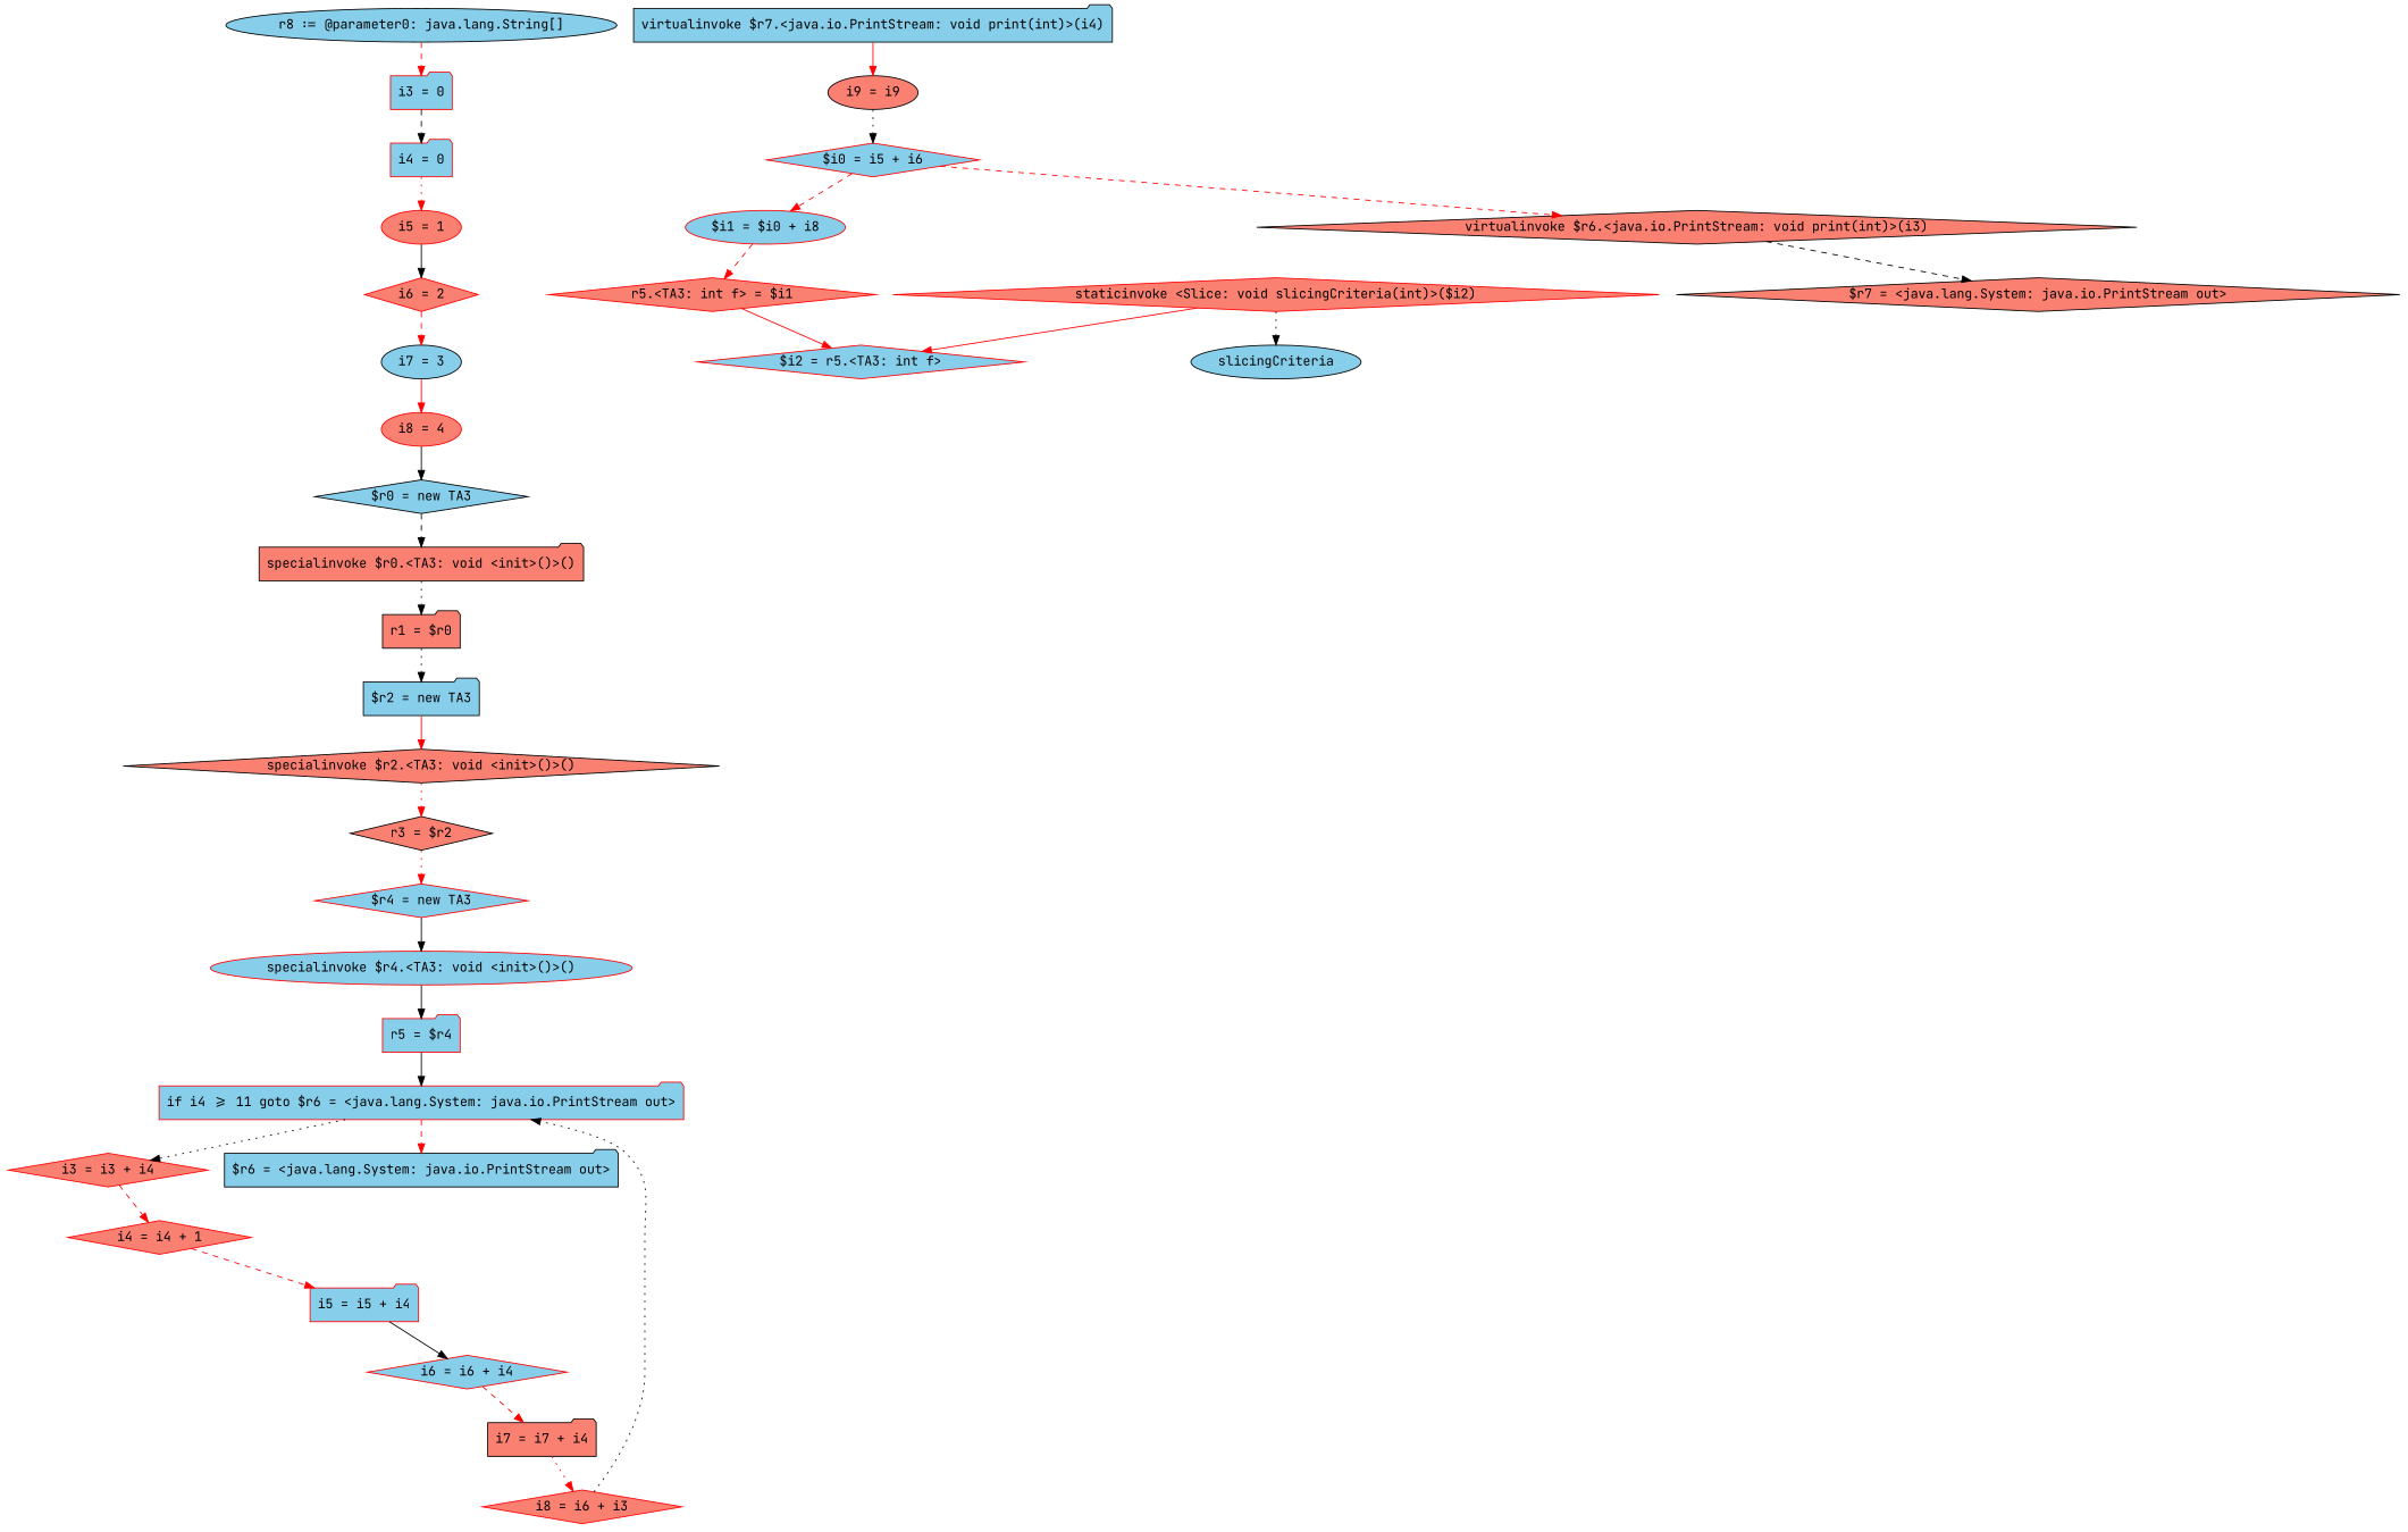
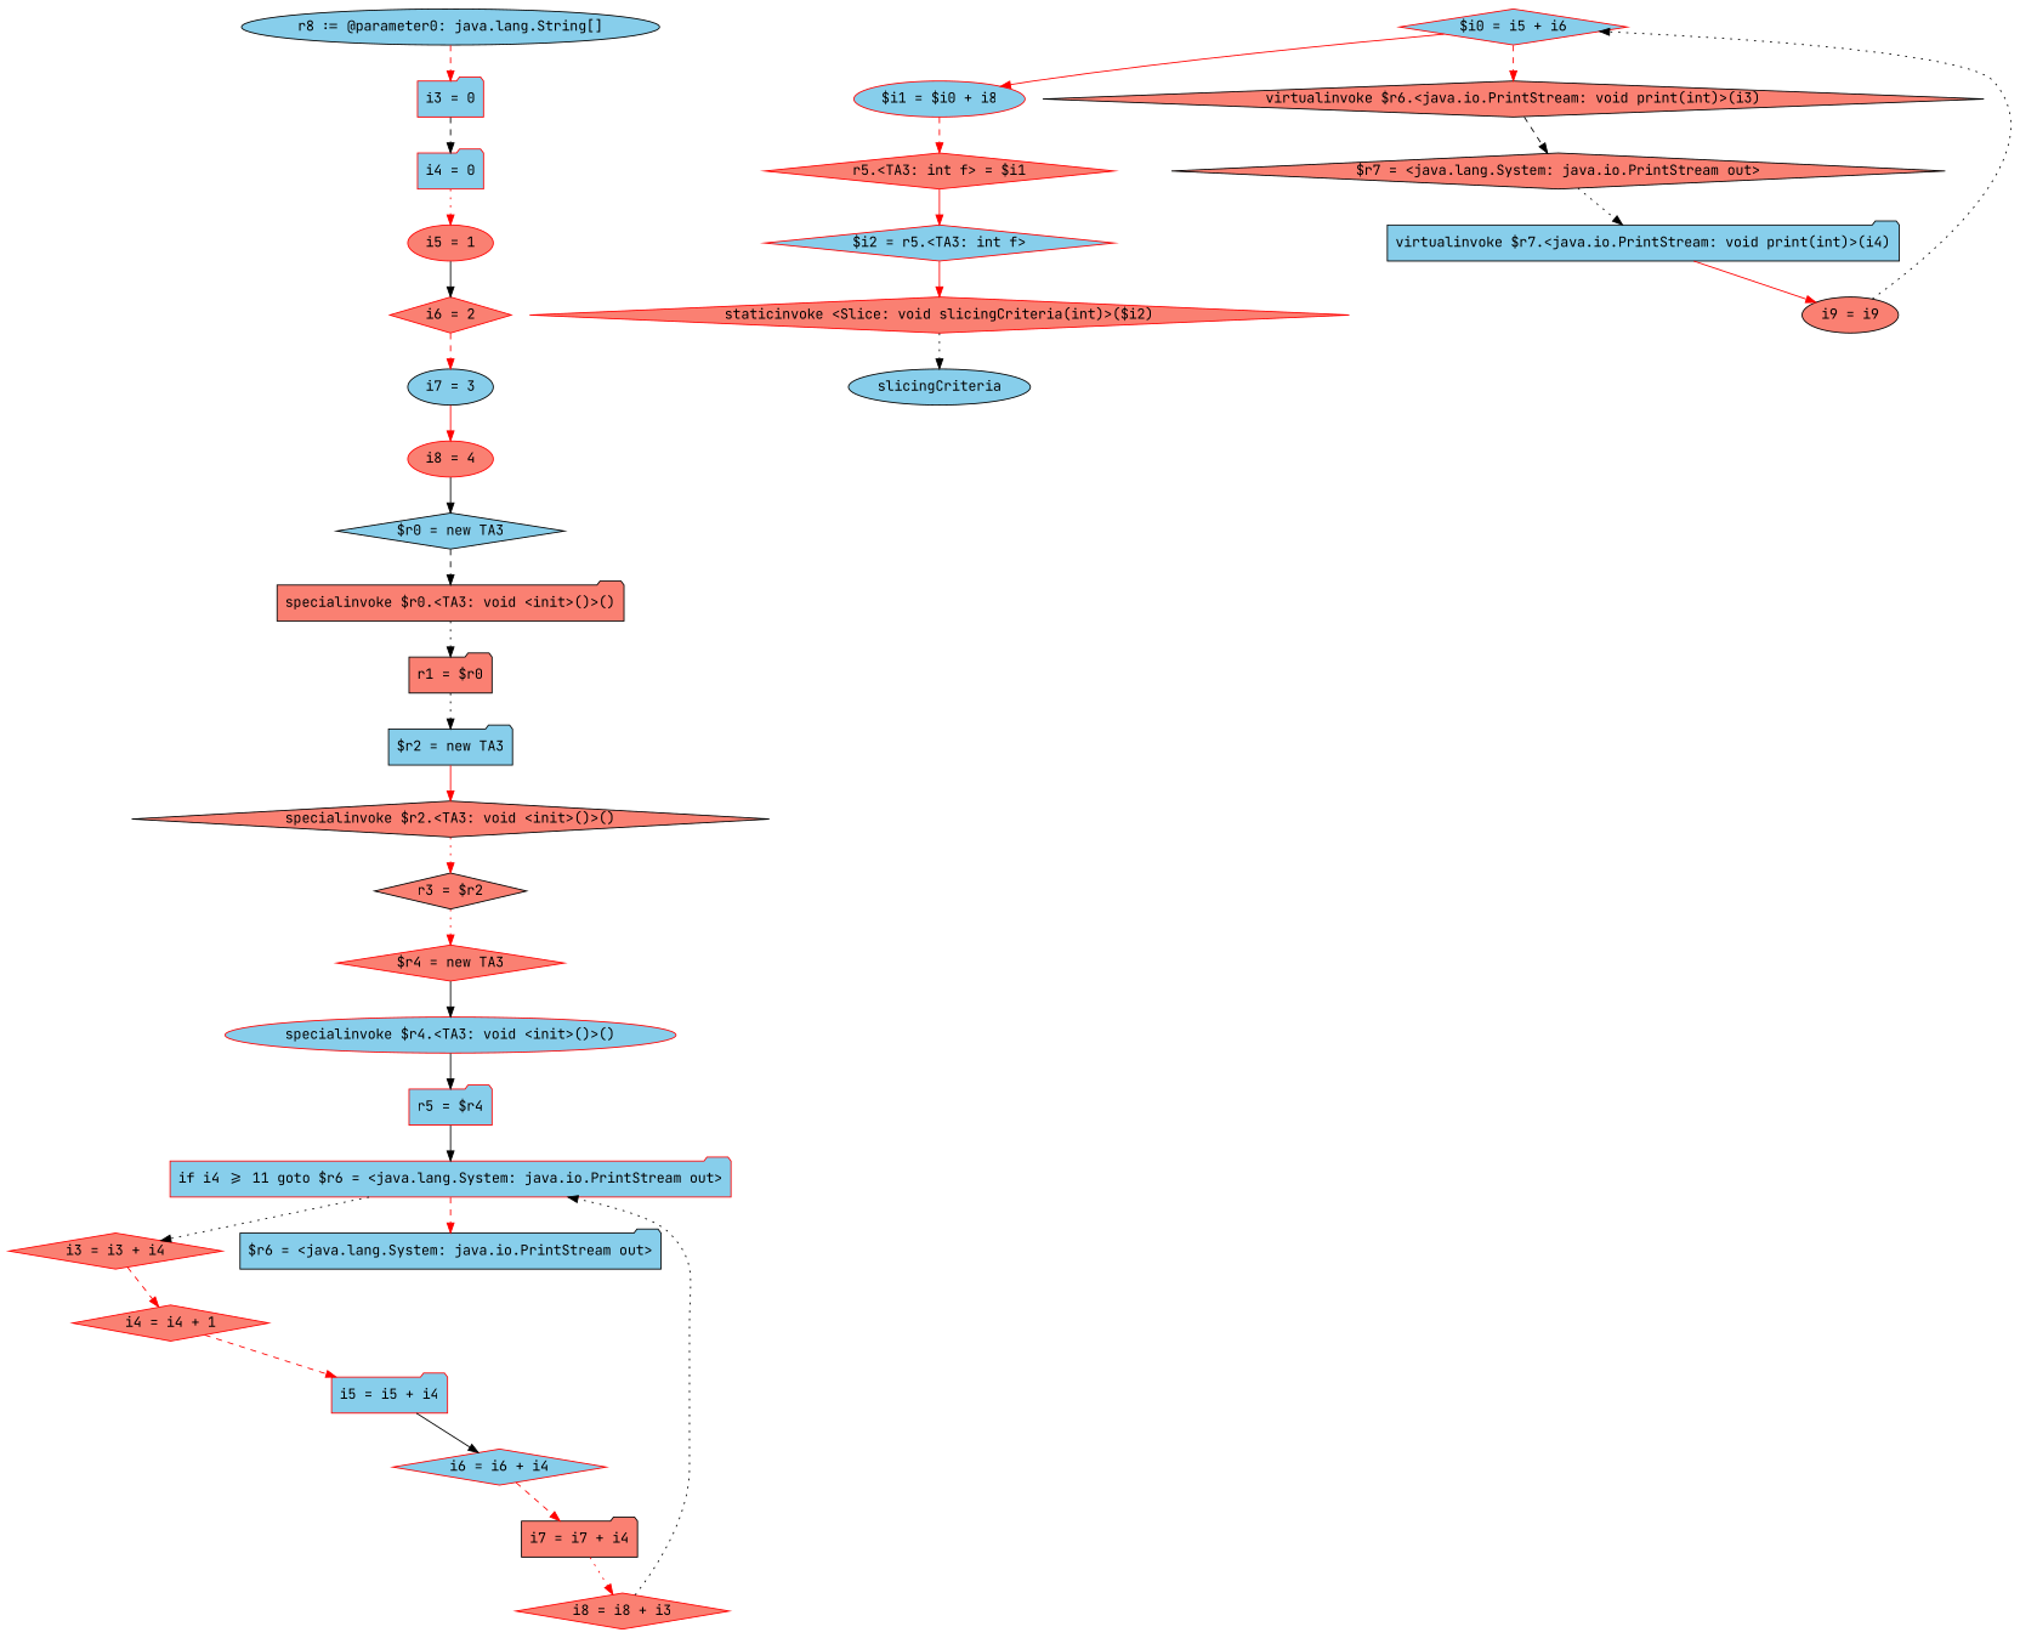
  digraph {
    fontname="JetBrains Mono"
    node [color=red fillcolor=skyblue fontname="JetBrains Mono" shape=diamond style=filled]
    edge [color=red fontname="JetBrains Mono" style=solid]
    "i3 = 0" [shape=folder]
    "i4 = 0" [shape=folder]
    "i5 = 1" [fillcolor=salmon shape=ellipse]
    "i6 = 2" [fillcolor=salmon]
    "i7 = 3" [shape=ellipse color=""]
    "i8 = 4" [fillcolor=salmon shape=ellipse]
    "$r0 = new TA3" [color=""]
    "specialinvoke $r0.<TA3: void <init>()>()" [fillcolor=salmon shape=folder color=""]
-   "$r4 = new TA3"
+   "$r4 = new TA3" [fillcolor=salmon]
    "specialinvoke $r4.<TA3: void <init>()>()" [shape=ellipse]
    "r5 = $r4" [shape=folder]
    "if i4 >= 11 goto $r6 = <java.lang.System: java.io.PrintStream out>" [shape=folder]
    "i3 = i3 + i4" [fillcolor=salmon]
    "$r6 = <java.lang.System: java.io.PrintStream out>" [shape=folder color=""]
    "i4 = i4 + 1" [fillcolor=salmon]
    "i5 = i5 + i4" [shape=folder]
    "i6 = i6 + i4"
    "i7 = i7 + i4" [fillcolor=salmon shape=folder color=""]
-   "i8 = i8 + i3" [fillcolor=salmon label="i8 = i6 + i3"]
+   "i8 = i8 + i3" [fillcolor=salmon]
    "$i0 = i5 + i6"
    "$i1 = $i0 + i8" [shape=ellipse]
    "virtualinvoke $r6.<java.io.PrintStream: void print(int)>(i3)" [fillcolor=salmon color=""]
    "r5.<TA3: int f> = $i1" [fillcolor=salmon]
    "$i2 = r5.<TA3: int f>"
    "staticinvoke <Slice: void slicingCriteria(int)>($i2)" [fillcolor=salmon]
    n26 [label=slicingCriteria shape=ellipse color=""]
    "r8 := @parameter0: java.lang.String[]" [shape=ellipse color=""]
    "r1 = $r0" [fillcolor=salmon shape=folder color=""]
    "$r2 = new TA3" [shape=folder color=""]
    "specialinvoke $r2.<TA3: void <init>()>()" [fillcolor=salmon color=""]
    "r3 = $r2" [fillcolor=salmon color=""]
    "$r7 = <java.lang.System: java.io.PrintStream out>" [fillcolor=salmon color=""]
    "virtualinvoke $r7.<java.io.PrintStream: void print(int)>(i4)" [shape=folder color=""]
    n34 [fillcolor=salmon label="i9 = i9" shape=ellipse color=""]
    "i3 = 0" -> "i4 = 0" [color=black style=dashed]
    "i4 = 0" -> "i5 = 1" [style=dotted]
    "i5 = 1" -> "i6 = 2" [color=black]
    "i6 = 2" -> "i7 = 3" [style=dashed]
    "i7 = 3" -> "i8 = 4"
    "i8 = 4" -> "$r0 = new TA3" [color=black]
    "$r0 = new TA3" -> "specialinvoke $r0.<TA3: void <init>()>()" [color=black style=dashed]
    "specialinvoke $r0.<TA3: void <init>()>()" -> "r1 = $r0" [color=black style=dotted]
    "$r4 = new TA3" -> "specialinvoke $r4.<TA3: void <init>()>()" [color=black]
    "specialinvoke $r4.<TA3: void <init>()>()" -> "r5 = $r4" [color=black]
    "r5 = $r4" -> "if i4 >= 11 goto $r6 = <java.lang.System: java.io.PrintStream out>" [color=black]
    "if i4 >= 11 goto $r6 = <java.lang.System: java.io.PrintStream out>" -> "i3 = i3 + i4" [color=black style=dotted]
    "if i4 >= 11 goto $r6 = <java.lang.System: java.io.PrintStream out>" -> "$r6 = <java.lang.System: java.io.PrintStream out>" [style=dashed]
    "i3 = i3 + i4" -> "i4 = i4 + 1" [style=dashed]
    "i4 = i4 + 1" -> "i5 = i5 + i4" [style=dashed]
    "i5 = i5 + i4" -> "i6 = i6 + i4" [color=black]
    "i6 = i6 + i4" -> "i7 = i7 + i4" [style=dashed]
    "i7 = i7 + i4" -> "i8 = i8 + i3" [style=dotted]
    "i8 = i8 + i3" -> "if i4 >= 11 goto $r6 = <java.lang.System: java.io.PrintStream out>" [color=black style=dotted]
-   "$i0 = i5 + i6" -> "$i1 = $i0 + i8" [style=dashed]
+   "$i0 = i5 + i6" -> "$i1 = $i0 + i8"
    "$i0 = i5 + i6" -> "virtualinvoke $r6.<java.io.PrintStream: void print(int)>(i3)" [style=dashed]
    "$i1 = $i0 + i8" -> "r5.<TA3: int f> = $i1" [style=dashed]
    "virtualinvoke $r6.<java.io.PrintStream: void print(int)>(i3)" -> "$r7 = <java.lang.System: java.io.PrintStream out>" [color=black style=dashed]
    "r5.<TA3: int f> = $i1" -> "$i2 = r5.<TA3: int f>"
-   "staticinvoke <Slice: void slicingCriteria(int)>($i2)" -> "$i2 = r5.<TA3: int f>"
+   "$i2 = r5.<TA3: int f>" -> "staticinvoke <Slice: void slicingCriteria(int)>($i2)"
    "staticinvoke <Slice: void slicingCriteria(int)>($i2)" -> n26 [color=black style=dotted]
    "r8 := @parameter0: java.lang.String[]" -> "i3 = 0" [style=dashed]
    "r1 = $r0" -> "$r2 = new TA3" [color=black style=dotted]
    "$r2 = new TA3" -> "specialinvoke $r2.<TA3: void <init>()>()"
    "specialinvoke $r2.<TA3: void <init>()>()" -> "r3 = $r2" [style=dotted]
    "r3 = $r2" -> "$r4 = new TA3" [style=dotted]
+   "$r7 = <java.lang.System: java.io.PrintStream out>" -> "virtualinvoke $r7.<java.io.PrintStream: void print(int)>(i4)" [color=black style=dotted]
    "virtualinvoke $r7.<java.io.PrintStream: void print(int)>(i4)" -> n34
    n34 -> "$i0 = i5 + i6" [color=black style=dotted]
  }
